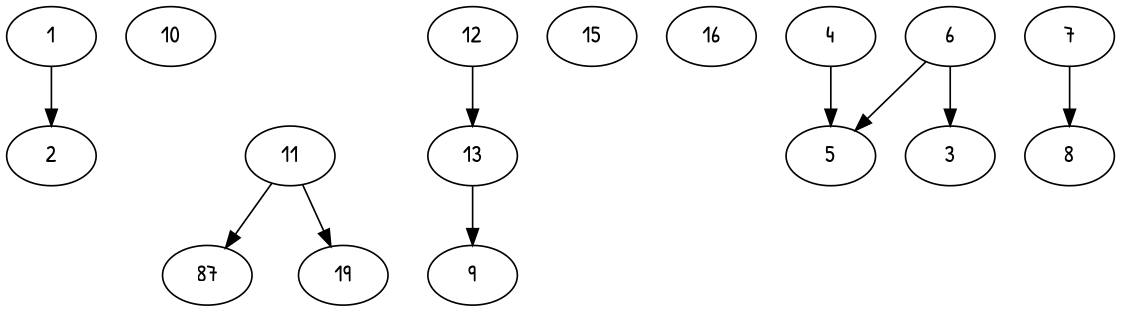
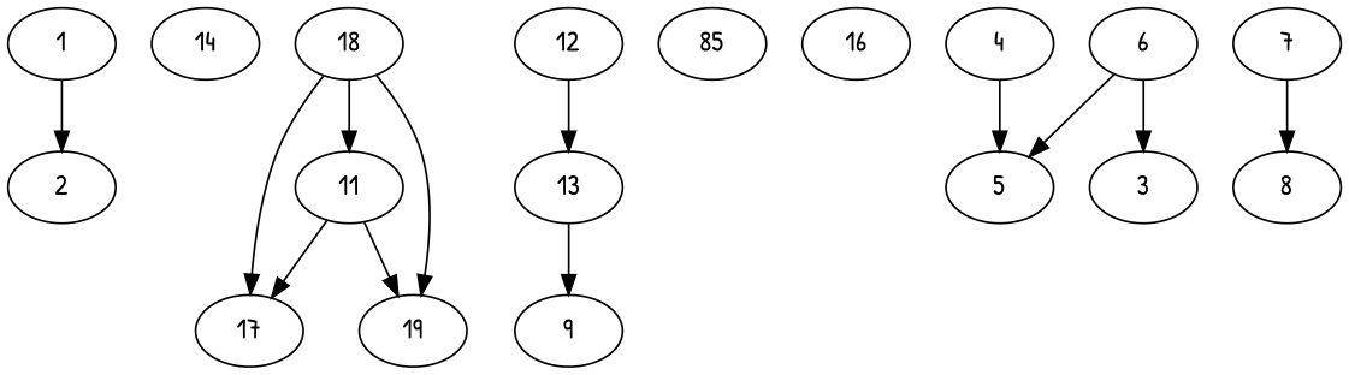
  digraph {
    fontname="Patrick Hand"
    node [fontname="Patrick Hand"]
    edge [fontname="Patrick Hand"]
    1
    2
-   10
+   10 [label=14]
    11
-   17 [label=87]
+   17
    19
    12
    13
    9
-   15
+   15 [label=85]
    16
+   18
    4
    5
    6
    3
    7
    8
    1 -> 2
    11 -> 17
    11 -> 19
    12 -> 13
    13 -> 9
+   18 -> 11
+   18 -> 17
+   18 -> 19
    4 -> 5
    6 -> 5
    6 -> 3
    7 -> 8
  }
